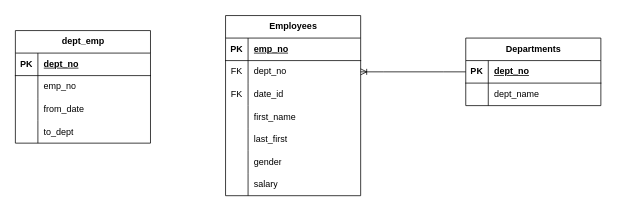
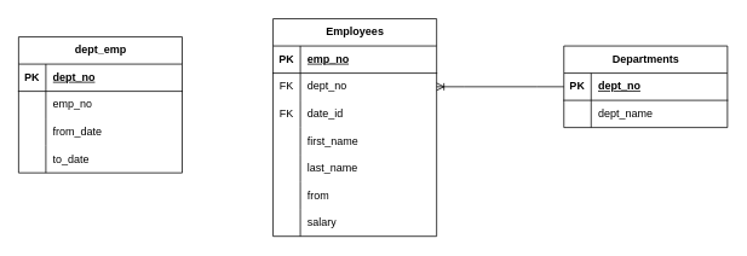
  <mxCell id="0" />
  <mxCell id="1" parent="0" />
  <mxCell id="2" value="Employees" style="shape=table;startSize=30;container=1;collapsible=1;childLayout=tableLayout;fixedRows=1;rowLines=0;fontStyle=1;align=center;resizeLast=1;html=1;fillStyle=auto;fillColor=default;" parent="1" vertex="1"><mxGeometry x="300" y="20" width="180" height="240" as="geometry"><mxRectangle x="300" y="130" width="100" height="30" as="alternateBounds" /></mxGeometry></mxCell>
  <mxCell id="3" value="" style="shape=tableRow;horizontal=0;startSize=0;swimlaneHead=0;swimlaneBody=0;fillColor=none;collapsible=0;dropTarget=0;points=[[0,0.5],[1,0.5]];portConstraint=eastwest;top=0;left=0;right=0;bottom=1;" parent="2" vertex="1"><mxGeometry y="30" width="180" height="30" as="geometry" /></mxCell>
  <mxCell id="4" value="PK" style="shape=partialRectangle;connectable=0;fillColor=none;top=0;left=0;bottom=0;right=0;fontStyle=1;overflow=hidden;whiteSpace=wrap;html=1;" parent="3" vertex="1"><mxGeometry width="30" height="30" as="geometry"><mxRectangle width="30" height="30" as="alternateBounds" /></mxGeometry></mxCell>
  <mxCell id="5" value="emp_no" style="shape=partialRectangle;connectable=0;fillColor=none;top=0;left=0;bottom=0;right=0;align=left;spacingLeft=6;fontStyle=5;overflow=hidden;whiteSpace=wrap;html=1;" parent="3" vertex="1"><mxGeometry x="30" width="150" height="30" as="geometry"><mxRectangle width="150" height="30" as="alternateBounds" /></mxGeometry></mxCell>
  <mxCell id="6" value="" style="shape=tableRow;horizontal=0;startSize=0;swimlaneHead=0;swimlaneBody=0;fillColor=none;collapsible=0;dropTarget=0;points=[[0,0.5],[1,0.5]];portConstraint=eastwest;top=0;left=0;right=0;bottom=0;" parent="2" vertex="1"><mxGeometry y="60" width="180" height="30" as="geometry" /></mxCell>
  <mxCell id="7" value="FK" style="shape=partialRectangle;connectable=0;fillColor=none;top=0;left=0;bottom=0;right=0;editable=1;overflow=hidden;whiteSpace=wrap;html=1;" parent="6" vertex="1"><mxGeometry width="30" height="30" as="geometry"><mxRectangle width="30" height="30" as="alternateBounds" /></mxGeometry></mxCell>
  <mxCell id="8" value="dept_no" style="shape=partialRectangle;connectable=0;fillColor=none;top=0;left=0;bottom=0;right=0;align=left;spacingLeft=6;overflow=hidden;whiteSpace=wrap;html=1;" parent="6" vertex="1"><mxGeometry x="30" width="150" height="30" as="geometry"><mxRectangle width="150" height="30" as="alternateBounds" /></mxGeometry></mxCell>
  <mxCell id="9" style="shape=tableRow;horizontal=0;startSize=0;swimlaneHead=0;swimlaneBody=0;fillColor=none;collapsible=0;dropTarget=0;points=[[0,0.5],[1,0.5]];portConstraint=eastwest;top=0;left=0;right=0;bottom=0;" vertex="1" parent="2"><mxGeometry y="90" width="180" height="30" as="geometry" /></mxCell>
  <mxCell id="10" value="FK" style="shape=partialRectangle;connectable=0;fillColor=none;top=0;left=0;bottom=0;right=0;editable=1;overflow=hidden;whiteSpace=wrap;html=1;" vertex="1" parent="9"><mxGeometry width="30" height="30" as="geometry"><mxRectangle width="30" height="30" as="alternateBounds" /></mxGeometry></mxCell>
  <mxCell id="11" value="date_id" style="shape=partialRectangle;connectable=0;fillColor=none;top=0;left=0;bottom=0;right=0;align=left;spacingLeft=6;overflow=hidden;whiteSpace=wrap;html=1;" vertex="1" parent="9"><mxGeometry x="30" width="150" height="30" as="geometry"><mxRectangle width="150" height="30" as="alternateBounds" /></mxGeometry></mxCell>
  <mxCell id="12" value="" style="shape=tableRow;horizontal=0;startSize=0;swimlaneHead=0;swimlaneBody=0;fillColor=none;collapsible=0;dropTarget=0;points=[[0,0.5],[1,0.5]];portConstraint=eastwest;top=0;left=0;right=0;bottom=0;" parent="2" vertex="1"><mxGeometry y="120" width="180" height="30" as="geometry" /></mxCell>
  <mxCell id="13" value="" style="shape=partialRectangle;connectable=0;fillColor=none;top=0;left=0;bottom=0;right=0;editable=1;overflow=hidden;whiteSpace=wrap;html=1;" parent="12" vertex="1"><mxGeometry width="30" height="30" as="geometry"><mxRectangle width="30" height="30" as="alternateBounds" /></mxGeometry></mxCell>
  <mxCell id="14" value="first_name" style="shape=partialRectangle;connectable=0;fillColor=none;top=0;left=0;bottom=0;right=0;align=left;spacingLeft=6;overflow=hidden;whiteSpace=wrap;html=1;" parent="12" vertex="1"><mxGeometry x="30" width="150" height="30" as="geometry"><mxRectangle width="150" height="30" as="alternateBounds" /></mxGeometry></mxCell>
  <mxCell id="15" value="" style="shape=tableRow;horizontal=0;startSize=0;swimlaneHead=0;swimlaneBody=0;fillColor=none;collapsible=0;dropTarget=0;points=[[0,0.5],[1,0.5]];portConstraint=eastwest;top=0;left=0;right=0;bottom=0;" parent="2" vertex="1"><mxGeometry y="150" width="180" height="30" as="geometry" /></mxCell>
  <mxCell id="16" value="" style="shape=partialRectangle;connectable=0;fillColor=none;top=0;left=0;bottom=0;right=0;editable=1;overflow=hidden;whiteSpace=wrap;html=1;" parent="15" vertex="1"><mxGeometry width="30" height="30" as="geometry"><mxRectangle width="30" height="30" as="alternateBounds" /></mxGeometry></mxCell>
- <mxCell id="17" value="last_first" style="shape=partialRectangle;connectable=0;fillColor=none;top=0;left=0;bottom=0;right=0;align=left;spacingLeft=6;overflow=hidden;whiteSpace=wrap;html=1;" parent="15" vertex="1"><mxGeometry x="30" width="150" height="30" as="geometry"><mxRectangle width="150" height="30" as="alternateBounds" /></mxGeometry></mxCell>
+ <mxCell id="17" value="last_name" style="shape=partialRectangle;connectable=0;fillColor=none;top=0;left=0;bottom=0;right=0;align=left;spacingLeft=6;overflow=hidden;whiteSpace=wrap;html=1;" parent="15" vertex="1"><mxGeometry x="30" width="150" height="30" as="geometry"><mxRectangle width="150" height="30" as="alternateBounds" /></mxGeometry></mxCell>
  <mxCell id="18" style="shape=tableRow;horizontal=0;startSize=0;swimlaneHead=0;swimlaneBody=0;fillColor=none;collapsible=0;dropTarget=0;points=[[0,0.5],[1,0.5]];portConstraint=eastwest;top=0;left=0;right=0;bottom=0;" vertex="1" parent="2"><mxGeometry y="180" width="180" height="30" as="geometry" /></mxCell>
  <mxCell id="19" style="shape=partialRectangle;connectable=0;fillColor=none;top=0;left=0;bottom=0;right=0;editable=1;overflow=hidden;whiteSpace=wrap;html=1;" vertex="1" parent="18"><mxGeometry width="30" height="30" as="geometry"><mxRectangle width="30" height="30" as="alternateBounds" /></mxGeometry></mxCell>
- <mxCell id="20" value="gender" style="shape=partialRectangle;connectable=0;fillColor=none;top=0;left=0;bottom=0;right=0;align=left;spacingLeft=6;overflow=hidden;whiteSpace=wrap;html=1;" vertex="1" parent="18"><mxGeometry x="30" width="150" height="30" as="geometry"><mxRectangle width="150" height="30" as="alternateBounds" /></mxGeometry></mxCell>
+ <mxCell id="20" value="from" style="shape=partialRectangle;connectable=0;fillColor=none;top=0;left=0;bottom=0;right=0;align=left;spacingLeft=6;overflow=hidden;whiteSpace=wrap;html=1;" vertex="1" parent="18"><mxGeometry x="30" width="150" height="30" as="geometry"><mxRectangle width="150" height="30" as="alternateBounds" /></mxGeometry></mxCell>
  <mxCell id="21" style="shape=tableRow;horizontal=0;startSize=0;swimlaneHead=0;swimlaneBody=0;fillColor=none;collapsible=0;dropTarget=0;points=[[0,0.5],[1,0.5]];portConstraint=eastwest;top=0;left=0;right=0;bottom=0;" vertex="1" parent="2"><mxGeometry y="210" width="180" height="30" as="geometry" /></mxCell>
  <mxCell id="22" style="shape=partialRectangle;connectable=0;fillColor=none;top=0;left=0;bottom=0;right=0;editable=1;overflow=hidden;whiteSpace=wrap;html=1;" vertex="1" parent="21"><mxGeometry width="30" height="30" as="geometry"><mxRectangle width="30" height="30" as="alternateBounds" /></mxGeometry></mxCell>
  <mxCell id="23" value="salary" style="shape=partialRectangle;connectable=0;fillColor=none;top=0;left=0;bottom=0;right=0;align=left;spacingLeft=6;overflow=hidden;whiteSpace=wrap;html=1;" vertex="1" parent="21"><mxGeometry x="30" width="150" height="30" as="geometry"><mxRectangle width="150" height="30" as="alternateBounds" /></mxGeometry></mxCell>
  <mxCell id="24" value="Departments" style="shape=table;startSize=30;container=1;collapsible=1;childLayout=tableLayout;fixedRows=1;rowLines=0;fontStyle=1;align=center;resizeLast=1;html=1;fillStyle=auto;fillColor=default;" vertex="1" parent="1"><mxGeometry x="620" y="50" width="180" height="90" as="geometry"><mxRectangle x="300" y="130" width="100" height="30" as="alternateBounds" /></mxGeometry></mxCell>
  <mxCell id="25" value="" style="shape=tableRow;horizontal=0;startSize=0;swimlaneHead=0;swimlaneBody=0;fillColor=none;collapsible=0;dropTarget=0;points=[[0,0.5],[1,0.5]];portConstraint=eastwest;top=0;left=0;right=0;bottom=1;" vertex="1" parent="24"><mxGeometry y="30" width="180" height="30" as="geometry" /></mxCell>
  <mxCell id="26" value="PK" style="shape=partialRectangle;connectable=0;fillColor=none;top=0;left=0;bottom=0;right=0;fontStyle=1;overflow=hidden;whiteSpace=wrap;html=1;" vertex="1" parent="25"><mxGeometry width="30" height="30" as="geometry"><mxRectangle width="30" height="30" as="alternateBounds" /></mxGeometry></mxCell>
  <mxCell id="27" value="dept_no" style="shape=partialRectangle;connectable=0;fillColor=none;top=0;left=0;bottom=0;right=0;align=left;spacingLeft=6;fontStyle=5;overflow=hidden;whiteSpace=wrap;html=1;" vertex="1" parent="25"><mxGeometry x="30" width="150" height="30" as="geometry"><mxRectangle width="150" height="30" as="alternateBounds" /></mxGeometry></mxCell>
  <mxCell id="28" value="" style="shape=tableRow;horizontal=0;startSize=0;swimlaneHead=0;swimlaneBody=0;fillColor=none;collapsible=0;dropTarget=0;points=[[0,0.5],[1,0.5]];portConstraint=eastwest;top=0;left=0;right=0;bottom=0;" vertex="1" parent="24"><mxGeometry y="60" width="180" height="30" as="geometry" /></mxCell>
  <mxCell id="29" value="" style="shape=partialRectangle;connectable=0;fillColor=none;top=0;left=0;bottom=0;right=0;editable=1;overflow=hidden;whiteSpace=wrap;html=1;" vertex="1" parent="28"><mxGeometry width="30" height="30" as="geometry"><mxRectangle width="30" height="30" as="alternateBounds" /></mxGeometry></mxCell>
  <mxCell id="30" value="dept_name" style="shape=partialRectangle;connectable=0;fillColor=none;top=0;left=0;bottom=0;right=0;align=left;spacingLeft=6;overflow=hidden;whiteSpace=wrap;html=1;" vertex="1" parent="28"><mxGeometry x="30" width="150" height="30" as="geometry"><mxRectangle width="150" height="30" as="alternateBounds" /></mxGeometry></mxCell>
  <mxCell id="31" value="" style="edgeStyle=entityRelationEdgeStyle;fontSize=12;html=1;endArrow=ERoneToMany;rounded=0;entryX=1;entryY=0.5;entryDx=0;entryDy=0;exitX=0;exitY=0.5;exitDx=0;exitDy=0;" edge="1" parent="1" source="25" target="6"><mxGeometry width="100" height="100" relative="1" as="geometry"><mxPoint x="520" y="210" as="sourcePoint" /><mxPoint x="620" y="110" as="targetPoint" /></mxGeometry></mxCell>
  <mxCell id="32" value="dept_emp" style="shape=table;startSize=30;container=1;collapsible=1;childLayout=tableLayout;fixedRows=1;rowLines=0;fontStyle=1;align=center;resizeLast=1;html=1;fillStyle=auto;fillColor=default;" vertex="1" parent="1"><mxGeometry x="20" y="40" width="180" height="150" as="geometry"><mxRectangle x="300" y="130" width="100" height="30" as="alternateBounds" /></mxGeometry></mxCell>
  <mxCell id="33" value="" style="shape=tableRow;horizontal=0;startSize=0;swimlaneHead=0;swimlaneBody=0;fillColor=none;collapsible=0;dropTarget=0;points=[[0,0.5],[1,0.5]];portConstraint=eastwest;top=0;left=0;right=0;bottom=1;" vertex="1" parent="32"><mxGeometry y="30" width="180" height="30" as="geometry" /></mxCell>
  <mxCell id="34" value="PK" style="shape=partialRectangle;connectable=0;fillColor=none;top=0;left=0;bottom=0;right=0;fontStyle=1;overflow=hidden;whiteSpace=wrap;html=1;" vertex="1" parent="33"><mxGeometry width="30" height="30" as="geometry"><mxRectangle width="30" height="30" as="alternateBounds" /></mxGeometry></mxCell>
  <mxCell id="35" value="dept_no" style="shape=partialRectangle;connectable=0;fillColor=none;top=0;left=0;bottom=0;right=0;align=left;spacingLeft=6;fontStyle=5;overflow=hidden;whiteSpace=wrap;html=1;" vertex="1" parent="33"><mxGeometry x="30" width="150" height="30" as="geometry"><mxRectangle width="150" height="30" as="alternateBounds" /></mxGeometry></mxCell>
  <mxCell id="36" value="" style="shape=tableRow;horizontal=0;startSize=0;swimlaneHead=0;swimlaneBody=0;fillColor=none;collapsible=0;dropTarget=0;points=[[0,0.5],[1,0.5]];portConstraint=eastwest;top=0;left=0;right=0;bottom=0;" vertex="1" parent="32"><mxGeometry y="60" width="180" height="30" as="geometry" /></mxCell>
  <mxCell id="37" value="" style="shape=partialRectangle;connectable=0;fillColor=none;top=0;left=0;bottom=0;right=0;editable=1;overflow=hidden;whiteSpace=wrap;html=1;" vertex="1" parent="36"><mxGeometry width="30" height="30" as="geometry"><mxRectangle width="30" height="30" as="alternateBounds" /></mxGeometry></mxCell>
  <mxCell id="38" value="emp_no" style="shape=partialRectangle;connectable=0;fillColor=none;top=0;left=0;bottom=0;right=0;align=left;spacingLeft=6;overflow=hidden;whiteSpace=wrap;html=1;" vertex="1" parent="36"><mxGeometry x="30" width="150" height="30" as="geometry"><mxRectangle width="150" height="30" as="alternateBounds" /></mxGeometry></mxCell>
  <mxCell id="39" style="shape=tableRow;horizontal=0;startSize=0;swimlaneHead=0;swimlaneBody=0;fillColor=none;collapsible=0;dropTarget=0;points=[[0,0.5],[1,0.5]];portConstraint=eastwest;top=0;left=0;right=0;bottom=0;" vertex="1" parent="32"><mxGeometry y="90" width="180" height="30" as="geometry" /></mxCell>
  <mxCell id="40" style="shape=partialRectangle;connectable=0;fillColor=none;top=0;left=0;bottom=0;right=0;editable=1;overflow=hidden;whiteSpace=wrap;html=1;" vertex="1" parent="39"><mxGeometry width="30" height="30" as="geometry"><mxRectangle width="30" height="30" as="alternateBounds" /></mxGeometry></mxCell>
  <mxCell id="41" value="from_date" style="shape=partialRectangle;connectable=0;fillColor=none;top=0;left=0;bottom=0;right=0;align=left;spacingLeft=6;overflow=hidden;whiteSpace=wrap;html=1;" vertex="1" parent="39"><mxGeometry x="30" width="150" height="30" as="geometry"><mxRectangle width="150" height="30" as="alternateBounds" /></mxGeometry></mxCell>
  <mxCell id="42" style="shape=tableRow;horizontal=0;startSize=0;swimlaneHead=0;swimlaneBody=0;fillColor=none;collapsible=0;dropTarget=0;points=[[0,0.5],[1,0.5]];portConstraint=eastwest;top=0;left=0;right=0;bottom=0;" vertex="1" parent="32"><mxGeometry y="120" width="180" height="30" as="geometry" /></mxCell>
  <mxCell id="43" style="shape=partialRectangle;connectable=0;fillColor=none;top=0;left=0;bottom=0;right=0;editable=1;overflow=hidden;whiteSpace=wrap;html=1;" vertex="1" parent="42"><mxGeometry width="30" height="30" as="geometry"><mxRectangle width="30" height="30" as="alternateBounds" /></mxGeometry></mxCell>
- <mxCell id="44" value="to_dept" style="shape=partialRectangle;connectable=0;fillColor=none;top=0;left=0;bottom=0;right=0;align=left;spacingLeft=6;overflow=hidden;whiteSpace=wrap;html=1;" vertex="1" parent="42"><mxGeometry x="30" width="150" height="30" as="geometry"><mxRectangle width="150" height="30" as="alternateBounds" /></mxGeometry></mxCell>
+ <mxCell id="44" value="to_date" style="shape=partialRectangle;connectable=0;fillColor=none;top=0;left=0;bottom=0;right=0;align=left;spacingLeft=6;overflow=hidden;whiteSpace=wrap;html=1;" vertex="1" parent="42"><mxGeometry x="30" width="150" height="30" as="geometry"><mxRectangle width="150" height="30" as="alternateBounds" /></mxGeometry></mxCell>
